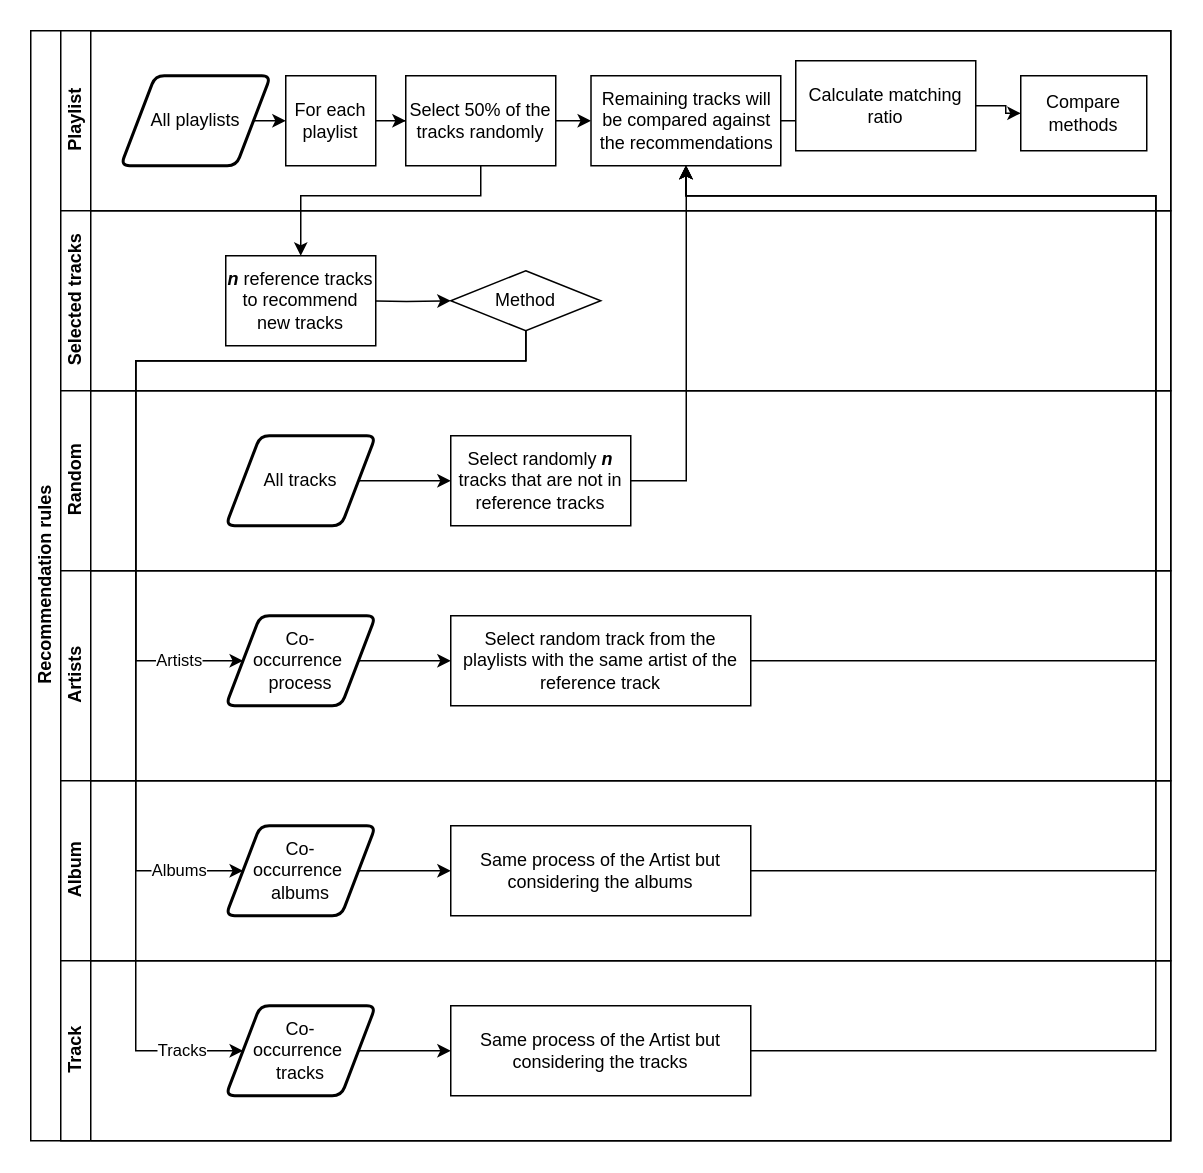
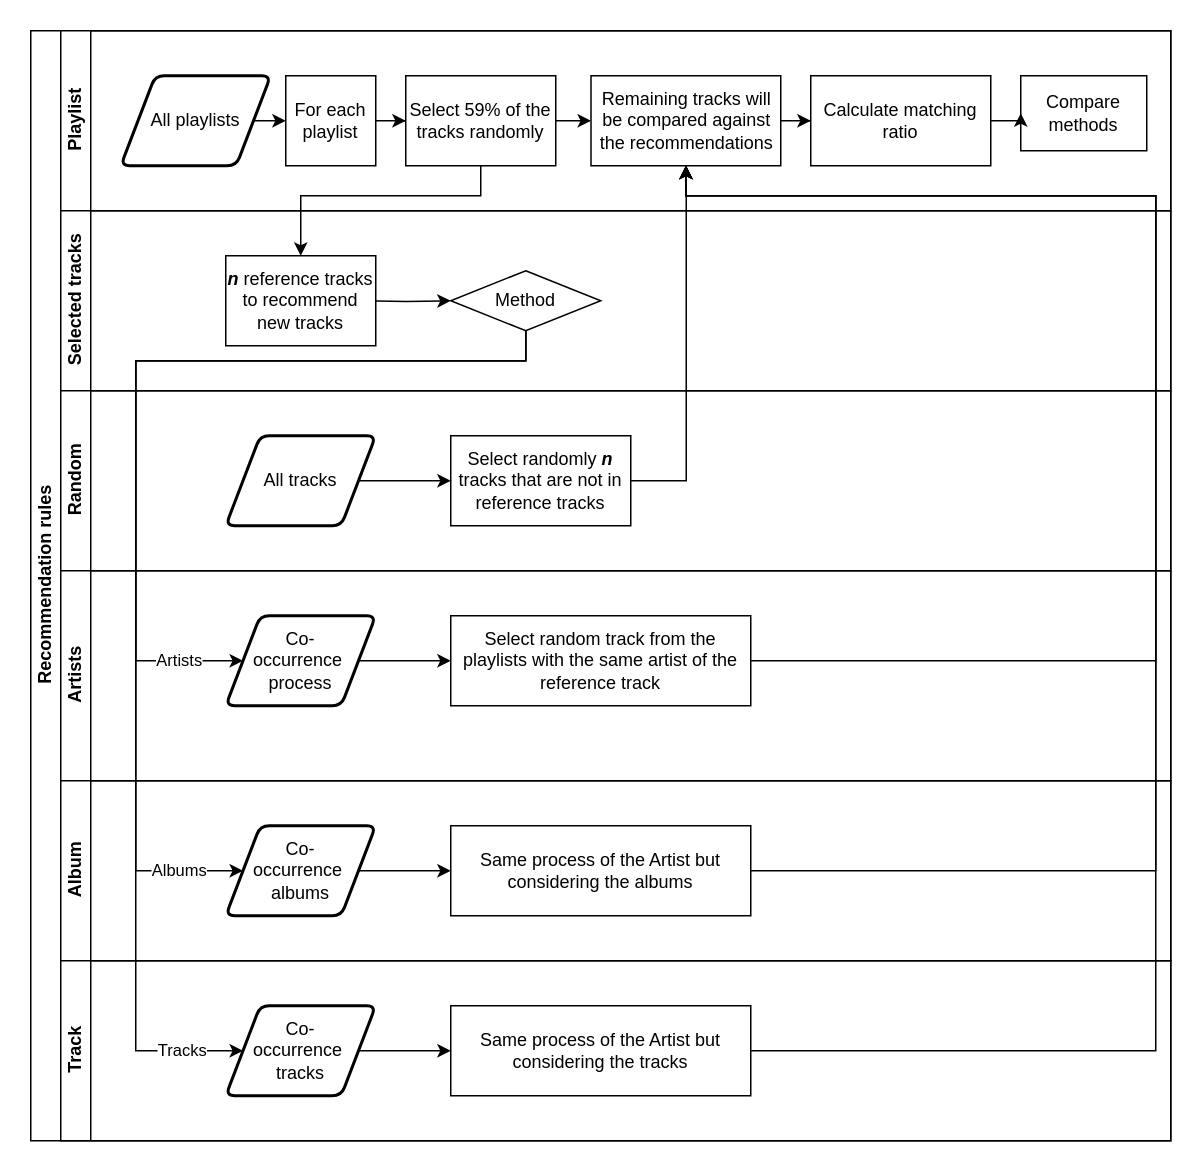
  <mxCell id="0" />
  <mxCell id="1" parent="0" />
  <mxCell id="2" value="Recommendation rules" style="swimlane;html=1;childLayout=stackLayout;resizeParent=1;resizeParentMax=0;horizontal=0;startSize=20;horizontalStack=0;" parent="1" vertex="1"><mxGeometry x="20" y="20" width="760" height="740" as="geometry" /></mxCell>
  <mxCell id="3" value="Playlist" style="swimlane;html=1;startSize=20;horizontal=0;" parent="2" vertex="1"><mxGeometry x="20" width="740" height="120" as="geometry" /></mxCell>
  <mxCell id="4" value="" style="edgeStyle=orthogonalEdgeStyle;rounded=0;orthogonalLoop=1;jettySize=auto;html=1;" parent="3" source="5" target="11" edge="1"><mxGeometry relative="1" as="geometry" /></mxCell>
- <mxCell id="5" value="Select 50% of the tracks randomly" style="rounded=0;whiteSpace=wrap;html=1;fontFamily=Helvetica;fontSize=12;fontColor=#000000;align=center;" parent="3" vertex="1"><mxGeometry x="230" y="30" width="100" height="60" as="geometry" /></mxCell>
+ <mxCell id="5" value="Select 59% of the tracks randomly" style="rounded=0;whiteSpace=wrap;html=1;fontFamily=Helvetica;fontSize=12;fontColor=#000000;align=center;" parent="3" vertex="1"><mxGeometry x="230" y="30" width="100" height="60" as="geometry" /></mxCell>
  <mxCell id="6" style="edgeStyle=orthogonalEdgeStyle;rounded=0;orthogonalLoop=1;jettySize=auto;html=1;exitX=1;exitY=0.5;exitDx=0;exitDy=0;" parent="3" source="7" target="5" edge="1"><mxGeometry relative="1" as="geometry" /></mxCell>
  <mxCell id="7" value="For each playlist" style="whiteSpace=wrap;html=1;fontColor=#000000;rounded=0;" parent="3" vertex="1"><mxGeometry x="150" y="30" width="60" height="60" as="geometry" /></mxCell>
  <mxCell id="8" style="edgeStyle=orthogonalEdgeStyle;rounded=0;orthogonalLoop=1;jettySize=auto;html=1;exitX=1;exitY=0.5;exitDx=0;exitDy=0;entryX=0;entryY=0.5;entryDx=0;entryDy=0;" parent="3" source="9" target="7" edge="1"><mxGeometry relative="1" as="geometry" /></mxCell>
  <mxCell id="9" value="All playlists" style="shape=parallelogram;html=1;strokeWidth=2;perimeter=parallelogramPerimeter;whiteSpace=wrap;rounded=1;arcSize=12;size=0.23;" parent="3" vertex="1"><mxGeometry x="40" y="30" width="100" height="60" as="geometry" /></mxCell>
  <mxCell id="10" style="edgeStyle=orthogonalEdgeStyle;rounded=0;orthogonalLoop=1;jettySize=auto;html=1;exitX=1;exitY=0.5;exitDx=0;exitDy=0;" parent="3" source="11" target="12" edge="1"><mxGeometry relative="1" as="geometry" /></mxCell>
  <mxCell id="11" value="Remaining tracks will be compared against the recommendations" style="whiteSpace=wrap;html=1;fontColor=#000000;rounded=0;" parent="3" vertex="1"><mxGeometry x="353.5" y="30" width="126.5" height="60" as="geometry" /></mxCell>
- <mxCell id="12" value="Calculate matching ratio" style="whiteSpace=wrap;html=1;fontColor=#000000;rounded=0;" parent="3" vertex="1"><mxGeometry x="490" y="20" width="120" height="60" as="geometry" /></mxCell>
+ <mxCell id="12" value="Calculate matching ratio" style="whiteSpace=wrap;html=1;fontColor=#000000;rounded=0;" parent="3" vertex="1"><mxGeometry x="500" y="30" width="120" height="60" as="geometry" /></mxCell>
  <mxCell id="13" value="Compare methods" style="whiteSpace=wrap;html=1;fontColor=#000000;rounded=0;" parent="3" vertex="1"><mxGeometry x="640" y="30" width="84" height="50" as="geometry" /></mxCell>
  <mxCell id="14" value="" style="edgeStyle=orthogonalEdgeStyle;rounded=0;orthogonalLoop=1;jettySize=auto;html=1;" parent="3" source="12" target="13" edge="1"><mxGeometry relative="1" as="geometry" /></mxCell>
  <mxCell id="15" value="Selected tracks" style="swimlane;html=1;startSize=20;horizontal=0;" parent="2" vertex="1"><mxGeometry x="20" y="120" width="740" height="120" as="geometry" /></mxCell>
  <mxCell id="16" value="" style="edgeStyle=orthogonalEdgeStyle;rounded=0;orthogonalLoop=1;jettySize=auto;html=1;endArrow=classic;endFill=1;" parent="15" target="17" edge="1"><mxGeometry relative="1" as="geometry"><mxPoint x="200" y="60" as="sourcePoint" /></mxGeometry></mxCell>
  <mxCell id="17" value="Method" style="rhombus;whiteSpace=wrap;html=1;fontFamily=Helvetica;fontSize=12;fontColor=#000000;align=center;" parent="15" vertex="1"><mxGeometry x="260" y="40" width="100" height="40" as="geometry" /></mxCell>
  <mxCell id="18" value="&lt;i&gt;&lt;b&gt;n&lt;/b&gt;&lt;/i&gt; reference tracks to recommend new tracks" style="rounded=0;whiteSpace=wrap;html=1;fontFamily=Helvetica;fontSize=12;fontColor=#000000;align=center;" parent="15" vertex="1"><mxGeometry x="110" y="30" width="100" height="60" as="geometry" /></mxCell>
  <mxCell id="19" value="Random" style="swimlane;html=1;startSize=20;horizontal=0;" parent="2" vertex="1"><mxGeometry x="20" y="240" width="740" height="120" as="geometry" /></mxCell>
  <mxCell id="20" value="Select randomly&amp;nbsp;&lt;b&gt;&lt;i&gt;n&lt;/i&gt;&lt;/b&gt; tracks that are not in reference tracks" style="rounded=0;whiteSpace=wrap;html=1;fontFamily=Helvetica;fontSize=12;fontColor=#000000;align=center;" parent="19" vertex="1"><mxGeometry x="260" y="30" width="120" height="60" as="geometry" /></mxCell>
  <mxCell id="21" style="edgeStyle=orthogonalEdgeStyle;rounded=0;orthogonalLoop=1;jettySize=auto;html=1;exitX=1;exitY=0.5;exitDx=0;exitDy=0;entryX=0;entryY=0.5;entryDx=0;entryDy=0;" parent="19" source="22" target="20" edge="1"><mxGeometry relative="1" as="geometry" /></mxCell>
  <mxCell id="22" value="All tracks" style="shape=parallelogram;html=1;strokeWidth=2;perimeter=parallelogramPerimeter;whiteSpace=wrap;rounded=1;arcSize=12;size=0.23;" parent="19" vertex="1"><mxGeometry x="110" y="30" width="100" height="60" as="geometry" /></mxCell>
  <mxCell id="23" value="Artists" style="swimlane;html=1;startSize=20;horizontal=0;" parent="2" vertex="1"><mxGeometry x="20" y="360" width="740" height="140" as="geometry" /></mxCell>
  <mxCell id="24" value="Select random track from the playlists with the same artist of the reference track" style="rounded=0;whiteSpace=wrap;html=1;fontFamily=Helvetica;fontSize=12;fontColor=#000000;align=center;" parent="23" vertex="1"><mxGeometry x="260" y="30" width="200" height="60" as="geometry" /></mxCell>
  <mxCell id="25" style="edgeStyle=orthogonalEdgeStyle;rounded=0;orthogonalLoop=1;jettySize=auto;html=1;exitX=1;exitY=0.5;exitDx=0;exitDy=0;entryX=0;entryY=0.5;entryDx=0;entryDy=0;" parent="23" source="26" target="24" edge="1"><mxGeometry relative="1" as="geometry" /></mxCell>
  <mxCell id="26" value="Co-&lt;br&gt;occurrence&amp;nbsp;&lt;br&gt;process" style="shape=parallelogram;html=1;strokeWidth=2;perimeter=parallelogramPerimeter;whiteSpace=wrap;rounded=1;arcSize=12;size=0.23;" parent="23" vertex="1"><mxGeometry x="110" y="30" width="100" height="60" as="geometry" /></mxCell>
  <mxCell id="27" value="Album" style="swimlane;html=1;startSize=20;horizontal=0;" parent="2" vertex="1"><mxGeometry x="20" y="500" width="740" height="120" as="geometry" /></mxCell>
  <mxCell id="28" value="Same process of the Artist but considering the albums" style="rounded=0;whiteSpace=wrap;html=1;fontFamily=Helvetica;fontSize=12;fontColor=#000000;align=center;" parent="27" vertex="1"><mxGeometry x="260" y="30" width="200" height="60" as="geometry" /></mxCell>
  <mxCell id="29" style="edgeStyle=orthogonalEdgeStyle;rounded=0;orthogonalLoop=1;jettySize=auto;html=1;exitX=1;exitY=0.5;exitDx=0;exitDy=0;entryX=0;entryY=0.5;entryDx=0;entryDy=0;" parent="27" source="30" target="28" edge="1"><mxGeometry relative="1" as="geometry" /></mxCell>
  <mxCell id="30" value="Co-&lt;br&gt;occurrence&amp;nbsp;&lt;br&gt;albums" style="shape=parallelogram;html=1;strokeWidth=2;perimeter=parallelogramPerimeter;whiteSpace=wrap;rounded=1;arcSize=12;size=0.23;" parent="27" vertex="1"><mxGeometry x="110" y="30" width="100" height="60" as="geometry" /></mxCell>
  <mxCell id="31" value="Track" style="swimlane;html=1;startSize=20;horizontal=0;" parent="2" vertex="1"><mxGeometry x="20" y="620" width="740" height="120" as="geometry" /></mxCell>
  <mxCell id="32" style="edgeStyle=orthogonalEdgeStyle;rounded=0;orthogonalLoop=1;jettySize=auto;html=1;exitX=1;exitY=0.5;exitDx=0;exitDy=0;entryX=0;entryY=0.5;entryDx=0;entryDy=0;" parent="31" source="33" edge="1"><mxGeometry relative="1" as="geometry"><mxPoint x="260" y="60" as="targetPoint" /></mxGeometry></mxCell>
  <mxCell id="33" value="&lt;span style=&quot;&quot;&gt;Co-&lt;/span&gt;&lt;br style=&quot;&quot;&gt;&lt;span style=&quot;&quot;&gt;occurrence&amp;nbsp;&lt;/span&gt;&lt;br style=&quot;&quot;&gt;tracks" style="shape=parallelogram;html=1;strokeWidth=2;perimeter=parallelogramPerimeter;whiteSpace=wrap;rounded=1;arcSize=12;size=0.23;" parent="31" vertex="1"><mxGeometry x="110" y="30" width="100" height="60" as="geometry" /></mxCell>
  <mxCell id="34" value="Same process of the Artist but considering the tracks" style="rounded=0;whiteSpace=wrap;html=1;fontFamily=Helvetica;fontSize=12;fontColor=#000000;align=center;" parent="31" vertex="1"><mxGeometry x="260" y="30" width="200" height="60" as="geometry" /></mxCell>
  <mxCell id="35" value="" style="edgeStyle=orthogonalEdgeStyle;rounded=0;orthogonalLoop=1;jettySize=auto;html=1;exitX=0.5;exitY=1;exitDx=0;exitDy=0;" parent="2" source="5" target="18" edge="1"><mxGeometry relative="1" as="geometry"><Array as="points"><mxPoint x="300" y="110" /><mxPoint x="180" y="110" /></Array></mxGeometry></mxCell>
  <mxCell id="36" value="Artists" style="edgeStyle=orthogonalEdgeStyle;rounded=0;orthogonalLoop=1;jettySize=auto;html=1;entryX=0;entryY=0.5;entryDx=0;entryDy=0;" parent="2" source="17" target="26" edge="1"><mxGeometry x="0.847" relative="1" as="geometry"><Array as="points"><mxPoint x="330" y="220" /><mxPoint x="70" y="220" /><mxPoint x="70" y="420" /></Array><mxPoint as="offset" /></mxGeometry></mxCell>
  <mxCell id="37" value="Albums" style="edgeStyle=orthogonalEdgeStyle;rounded=0;orthogonalLoop=1;jettySize=auto;html=1;entryX=0;entryY=0.5;entryDx=0;entryDy=0;" parent="2" source="17" target="30" edge="1"><mxGeometry x="0.878" relative="1" as="geometry"><mxPoint x="120" y="540" as="targetPoint" /><Array as="points"><mxPoint x="330" y="220" /><mxPoint x="70" y="220" /><mxPoint x="70" y="560" /></Array><mxPoint as="offset" /></mxGeometry></mxCell>
  <mxCell id="38" value="Tracks" style="edgeStyle=orthogonalEdgeStyle;rounded=0;orthogonalLoop=1;jettySize=auto;html=1;entryX=0;entryY=0.5;entryDx=0;entryDy=0;exitX=0.5;exitY=1;exitDx=0;exitDy=0;" parent="2" source="17" target="33" edge="1"><mxGeometry x="0.899" relative="1" as="geometry"><mxPoint x="670" y="180" as="targetPoint" /><Array as="points"><mxPoint x="330" y="220" /><mxPoint x="70" y="220" /><mxPoint x="70" y="680" /></Array><mxPoint as="offset" /></mxGeometry></mxCell>
  <mxCell id="39" style="edgeStyle=orthogonalEdgeStyle;rounded=0;orthogonalLoop=1;jettySize=auto;html=1;exitX=1;exitY=0.5;exitDx=0;exitDy=0;" parent="2" source="20" target="11" edge="1"><mxGeometry relative="1" as="geometry"><Array as="points"><mxPoint x="437" y="300" /></Array></mxGeometry></mxCell>
  <mxCell id="40" style="edgeStyle=orthogonalEdgeStyle;rounded=0;orthogonalLoop=1;jettySize=auto;html=1;exitX=1;exitY=0.5;exitDx=0;exitDy=0;entryX=0.5;entryY=1;entryDx=0;entryDy=0;" parent="2" source="24" target="11" edge="1"><mxGeometry relative="1" as="geometry"><Array as="points"><mxPoint x="750" y="420" /><mxPoint x="750" y="110" /><mxPoint x="437" y="110" /></Array><mxPoint x="700" y="400" as="sourcePoint" /></mxGeometry></mxCell>
  <mxCell id="41" style="edgeStyle=orthogonalEdgeStyle;rounded=0;orthogonalLoop=1;jettySize=auto;html=1;entryX=0.5;entryY=1;entryDx=0;entryDy=0;" parent="2" source="28" target="11" edge="1"><mxGeometry relative="1" as="geometry"><Array as="points"><mxPoint x="750" y="560" /><mxPoint x="750" y="110" /><mxPoint x="437" y="110" /></Array></mxGeometry></mxCell>
  <mxCell id="42" style="edgeStyle=orthogonalEdgeStyle;rounded=0;orthogonalLoop=1;jettySize=auto;html=1;exitX=1;exitY=0.5;exitDx=0;exitDy=0;entryX=0.5;entryY=1;entryDx=0;entryDy=0;" parent="2" source="34" target="11" edge="1"><mxGeometry relative="1" as="geometry"><Array as="points"><mxPoint x="750" y="680" /><mxPoint x="750" y="110" /><mxPoint x="437" y="110" /></Array></mxGeometry></mxCell>
